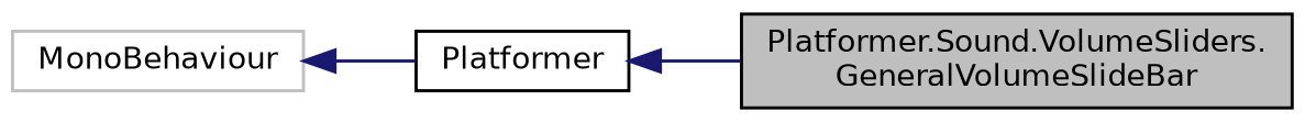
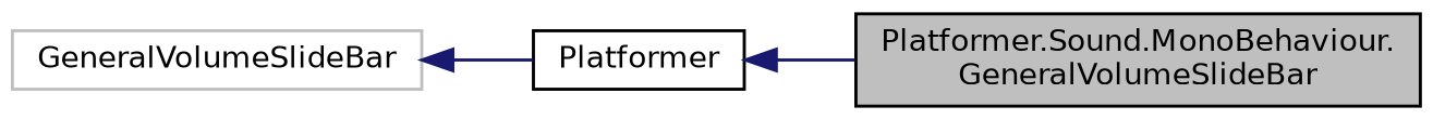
  digraph {
    rankdir=LR
    node [color=black fillcolor=white fontname=Helvetica fontsize=10 shape=record style=filled]
    edge [color=midnightblue dir=back fontname=Helvetica fontsize=10 labelfontname=Helvetica labelfontsize=10 style=solid]
-   n1 [fillcolor=grey75 fontcolor=black height=0.2 label="Platformer.Sound.VolumeSliders.\lGeneralVolumeSlideBar" width=0.4]
+   n1 [fillcolor=grey75 fontcolor=black height=0.2 label="Platformer.Sound.MonoBehaviour.\lGeneralVolumeSlideBar" width=0.4]
    n2 [height=0.2 label=Platformer width=0.4]
-   n3 [color=grey75 height=0.2 label=MonoBehaviour width=0.4]
+   n3 [color=grey75 height=0.2 label=GeneralVolumeSlideBar width=0.4]
    n2 -> n1
    n3 -> n2
  }
